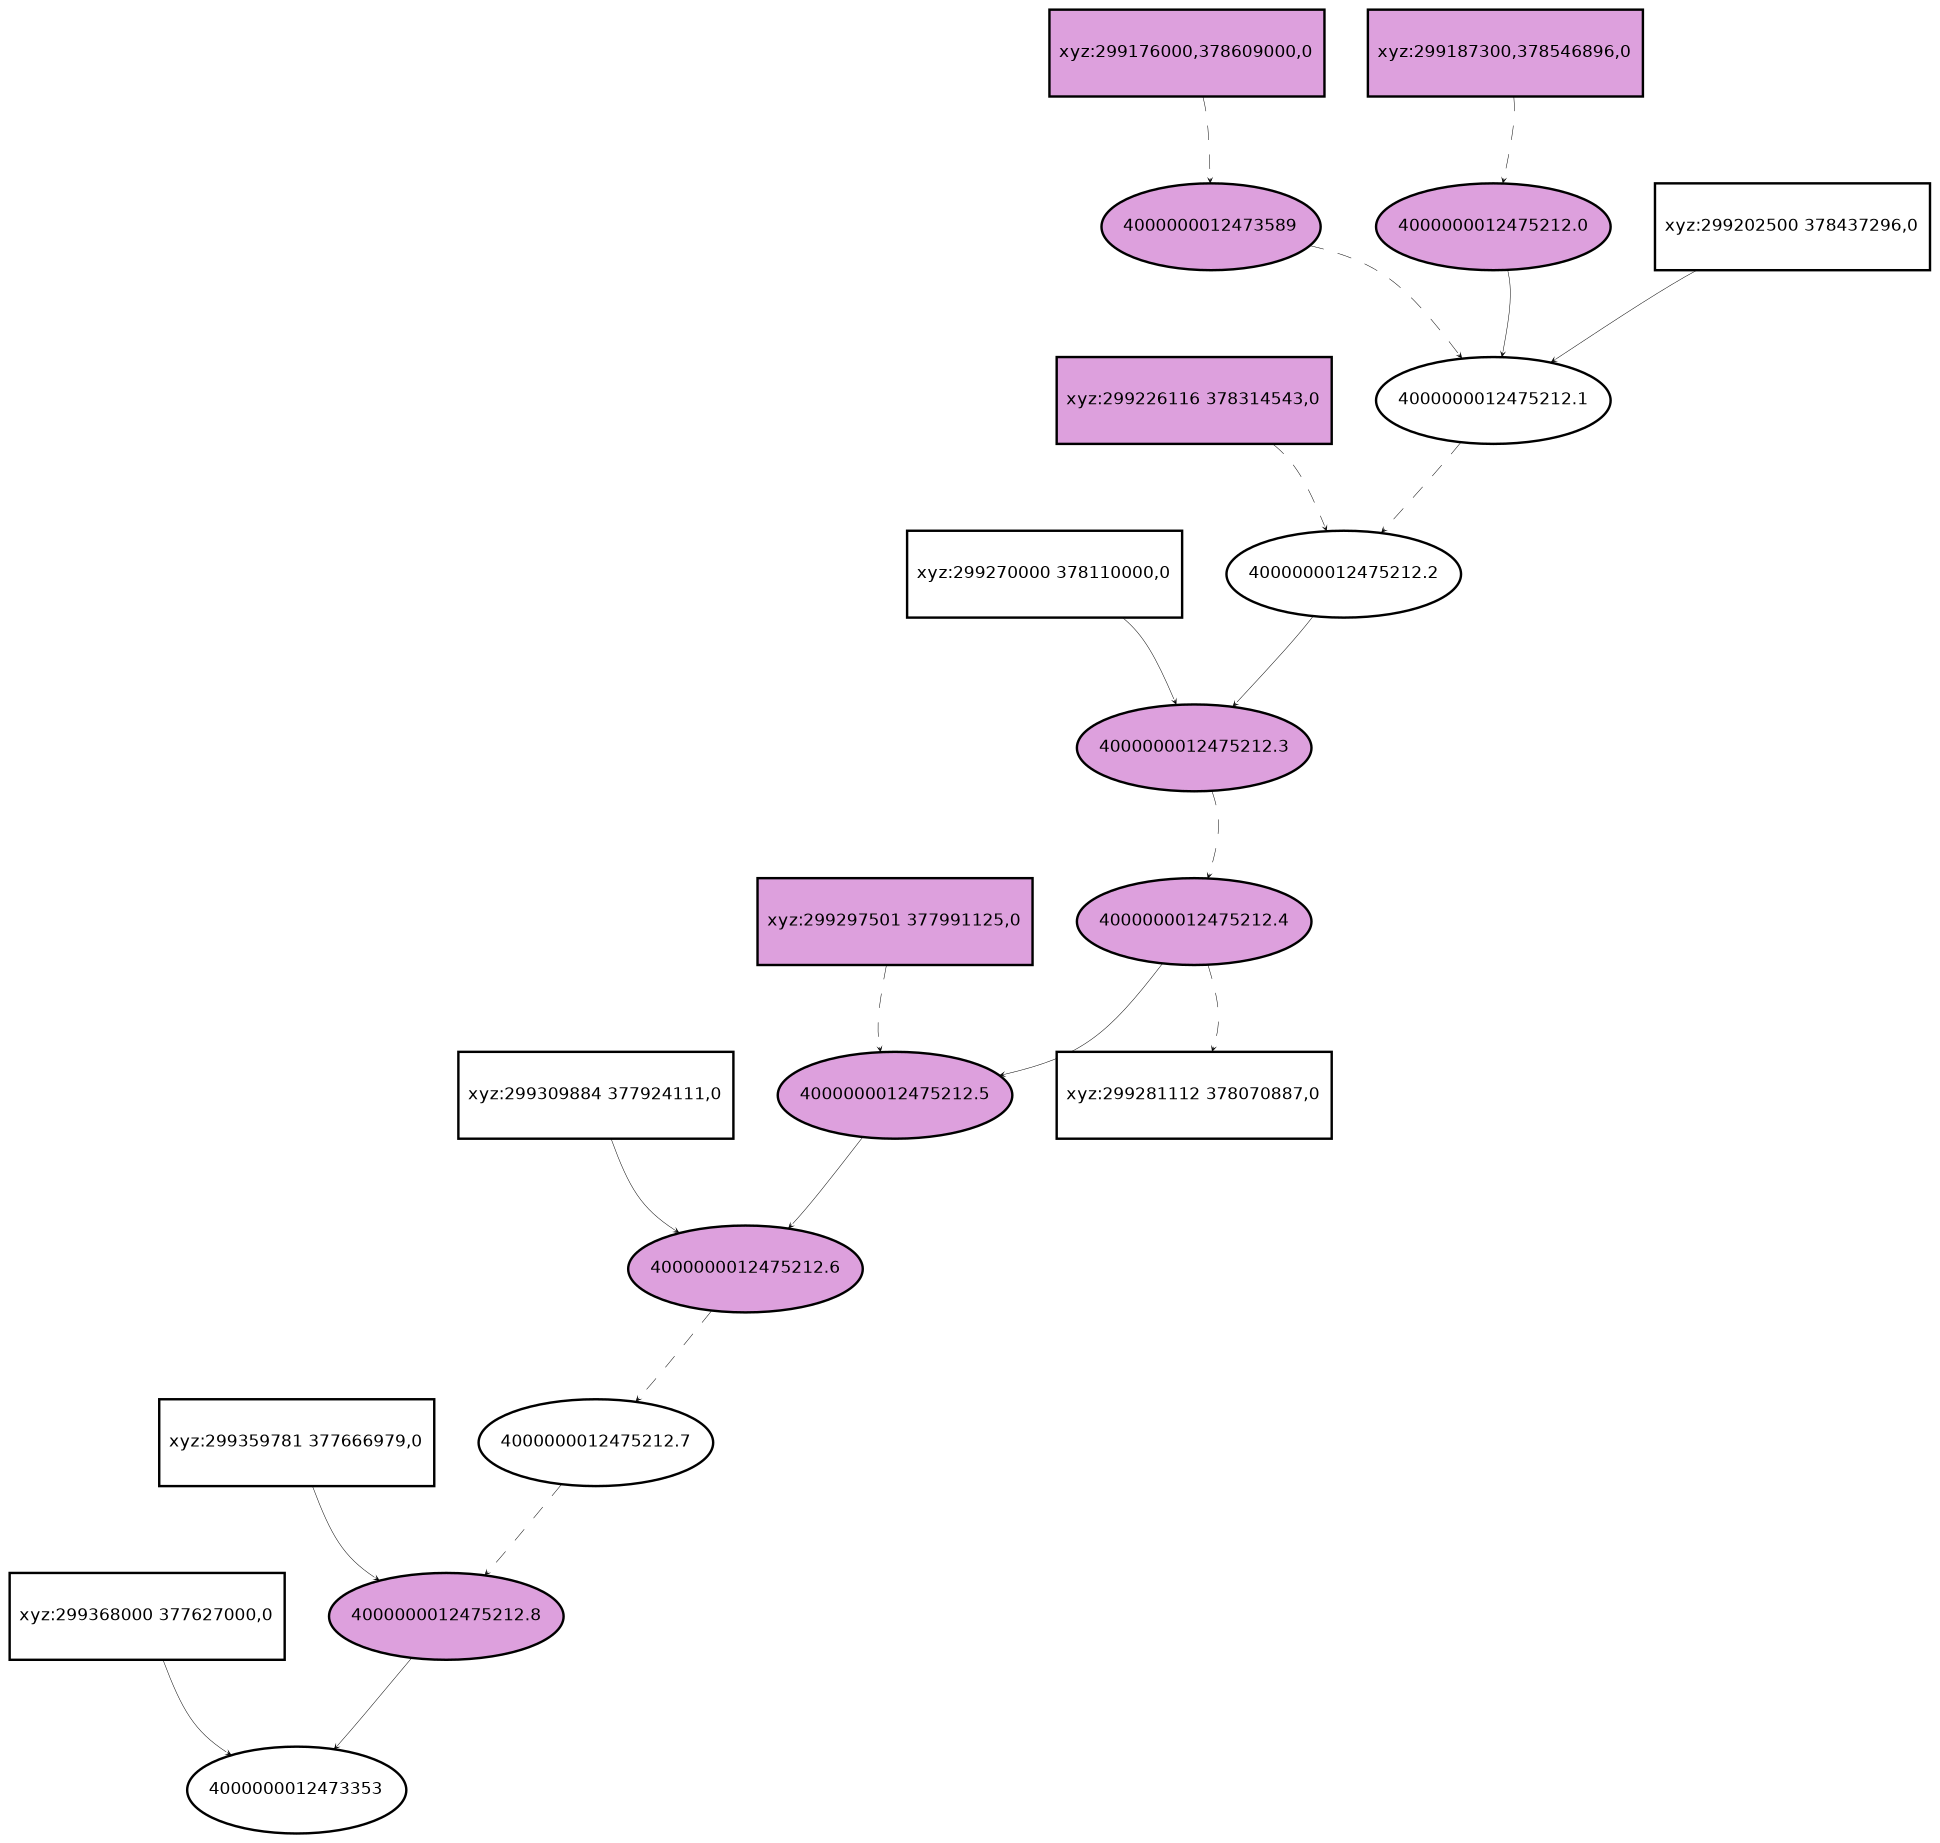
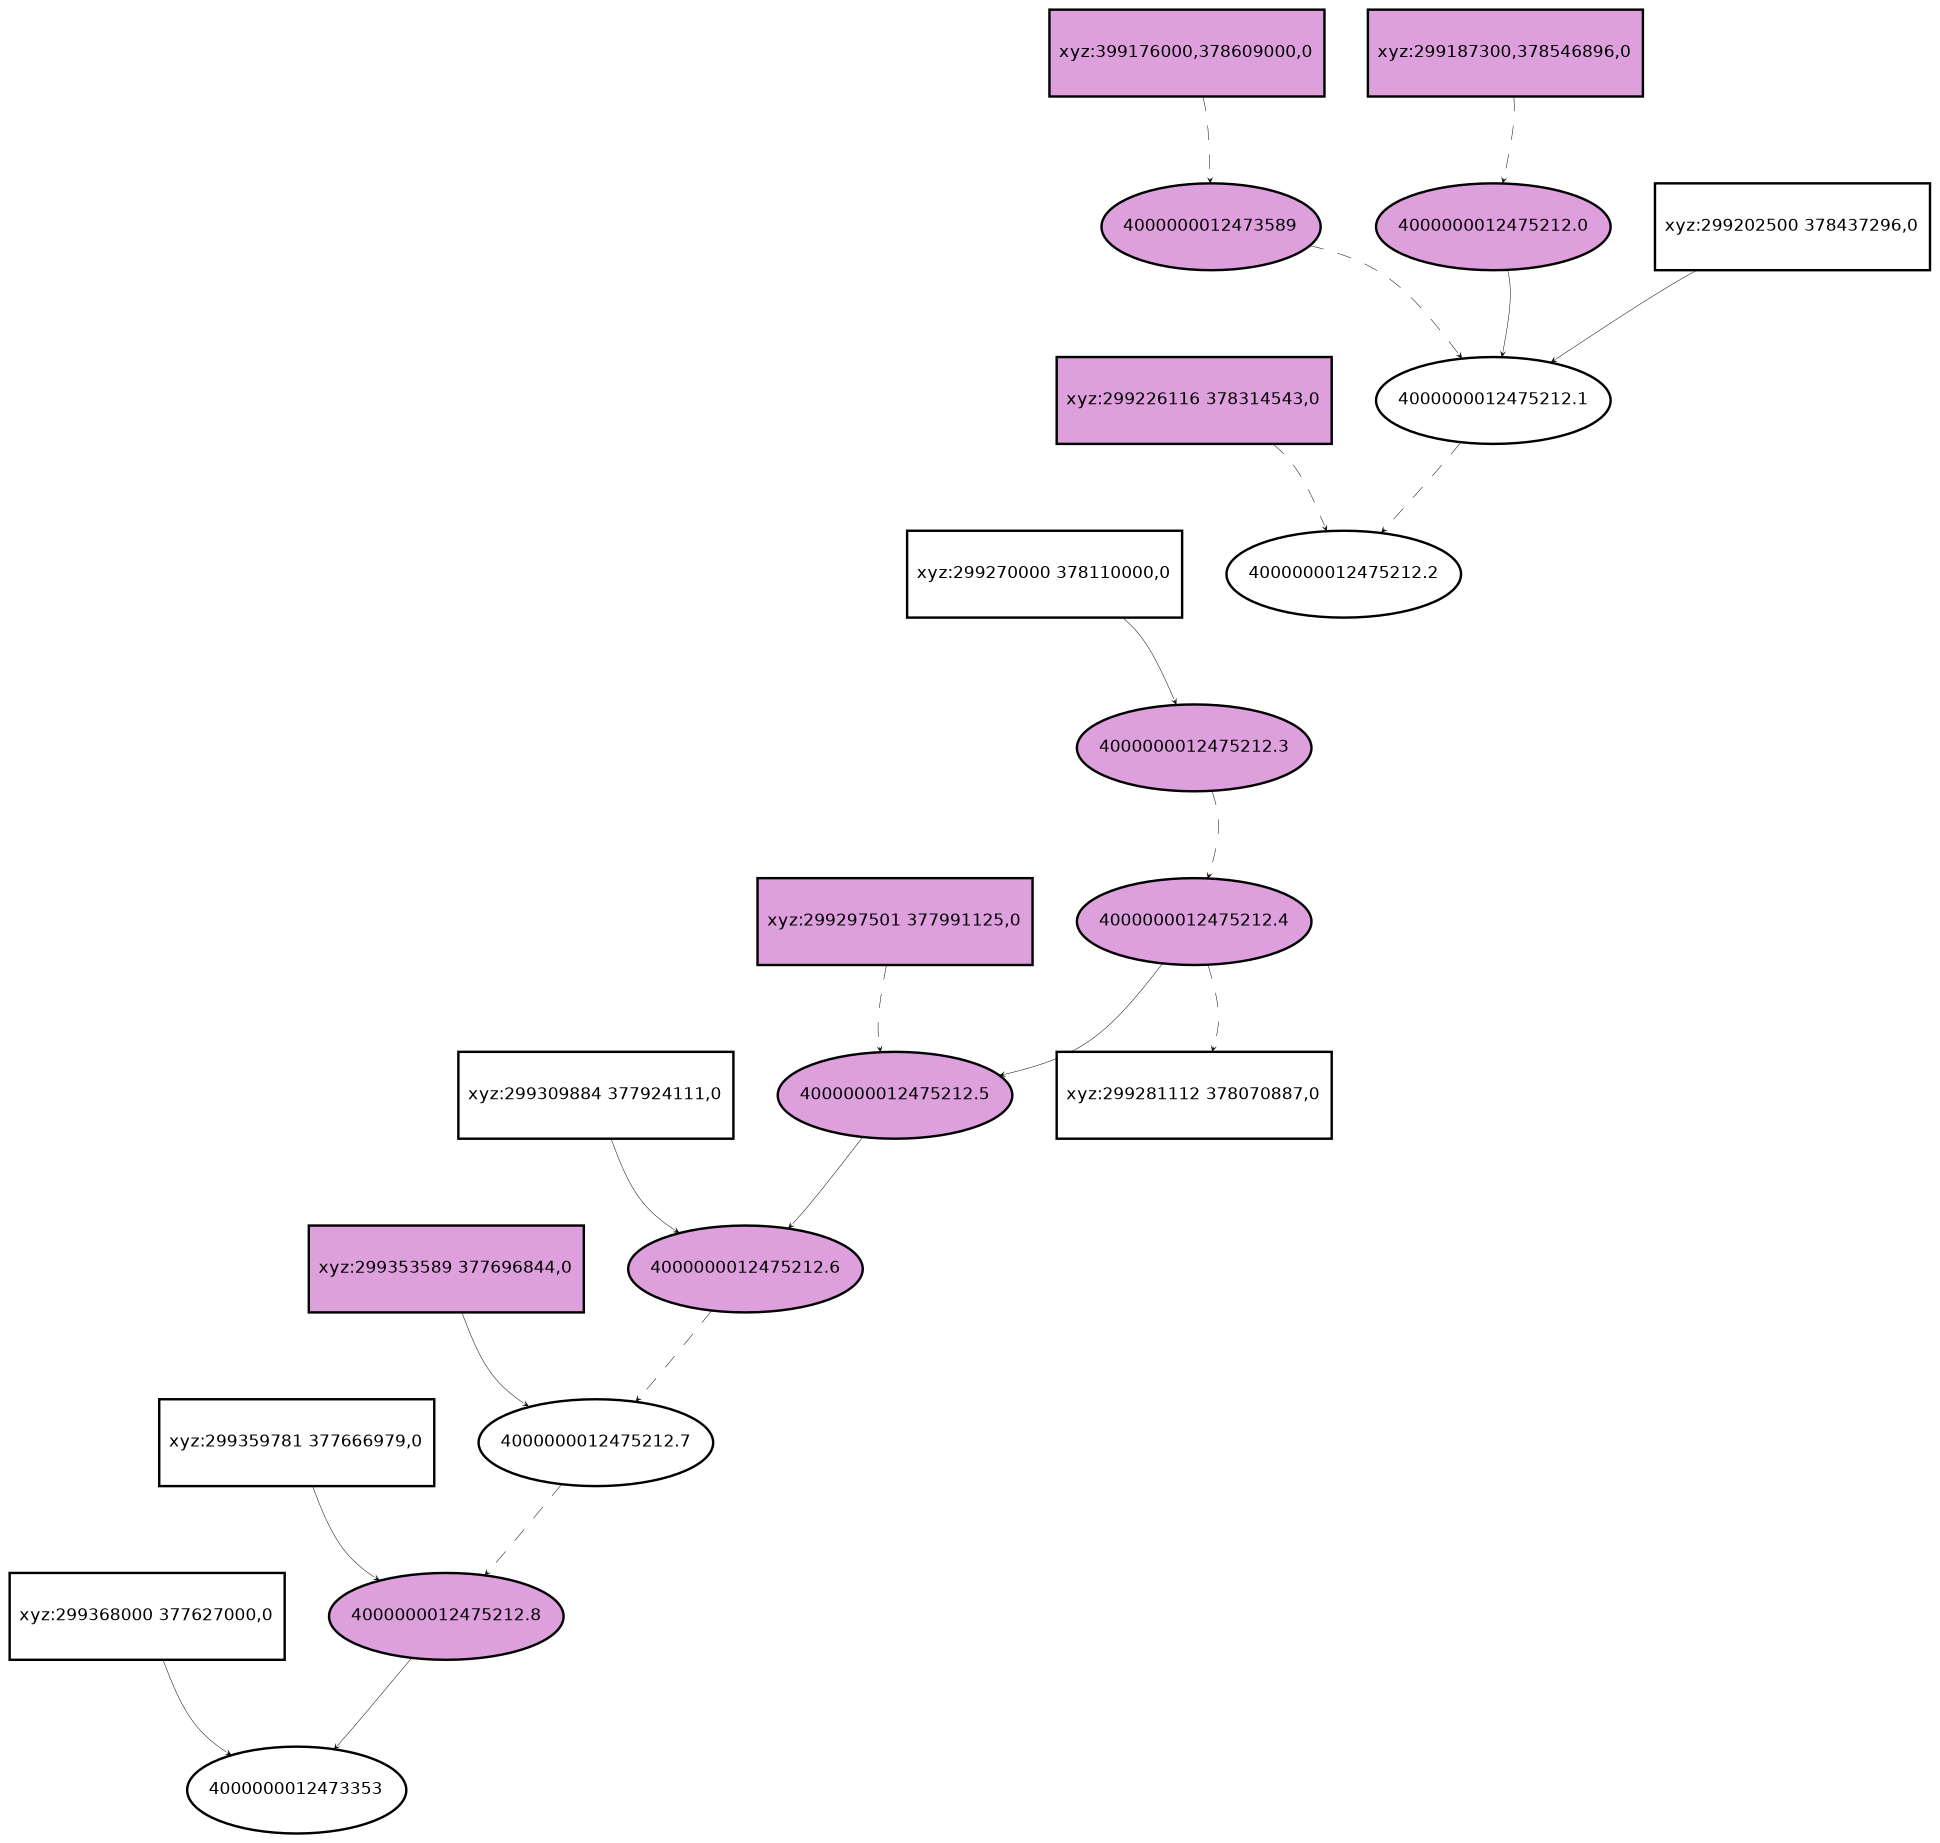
  digraph {
    overlap_scaling=-3.5
    splines=curved
    node [fillcolor=plum fontname=Helvetica fontsize=7 margin="0.05,0.05" shape=oval style=filled]
    edge [arrowhead=open arrowsize=0.2 penwidth=0.2 style=solid]
    4000000012475212.1 [fillcolor=white]
    4000000012473589
    4000000012475212.0
    4000000012475212.2 [fillcolor=white]
    4000000012475212.3
    4000000012475212.4
    4000000012475212.5
    n8 [fillcolor=white label="xyz:299281112 378070887,0" shape=box]
    4000000012475212.6
    4000000012475212.7 [fillcolor=white]
    4000000012475212.8
    4000000012473353 [fillcolor=white]
-   n13 [label="xyz:299176000,378609000,0" shape=box]
+   n13 [label="xyz:399176000,378609000,0" shape=box]
    n14 [label="xyz:299187300,378546896,0" shape=box]
    n15 [fillcolor=white label="xyz:299202500 378437296,0" shape=box]
    n16 [label="xyz:299226116 378314543,0" shape=box]
    n17 [fillcolor=white label="xyz:299270000 378110000,0" shape=box]
    n18 [label="xyz:299297501 377991125,0" shape=box]
    n19 [fillcolor=white label="xyz:299309884 377924111,0" shape=box]
+   n20 [label="xyz:299353589 377696844,0" shape=box]
    n21 [fillcolor=white label="xyz:299359781 377666979,0" shape=box]
    n22 [fillcolor=white label="xyz:299368000 377627000,0" shape=box]
    4000000012475212.1 -> 4000000012475212.2 [style=dashed]
    4000000012473589 -> 4000000012475212.1 [style=dashed]
    4000000012475212.0 -> 4000000012475212.1
-   4000000012475212.2 -> 4000000012475212.3
    4000000012475212.3 -> 4000000012475212.4 [style=dashed]
    4000000012475212.4 -> 4000000012475212.5
    4000000012475212.4 -> n8 [style=dashed]
    4000000012475212.5 -> 4000000012475212.6
    4000000012475212.6 -> 4000000012475212.7 [style=dashed]
    4000000012475212.7 -> 4000000012475212.8 [style=dashed]
    4000000012475212.8 -> 4000000012473353
    n13 -> 4000000012473589 [style=dashed]
    n14 -> 4000000012475212.0 [style=dashed]
    n15 -> 4000000012475212.1
    n16 -> 4000000012475212.2 [style=dashed]
    n17 -> 4000000012475212.3
    n18 -> 4000000012475212.5 [style=dashed]
    n19 -> 4000000012475212.6
+   n20 -> 4000000012475212.7
    n21 -> 4000000012475212.8
    n22 -> 4000000012473353
  }
